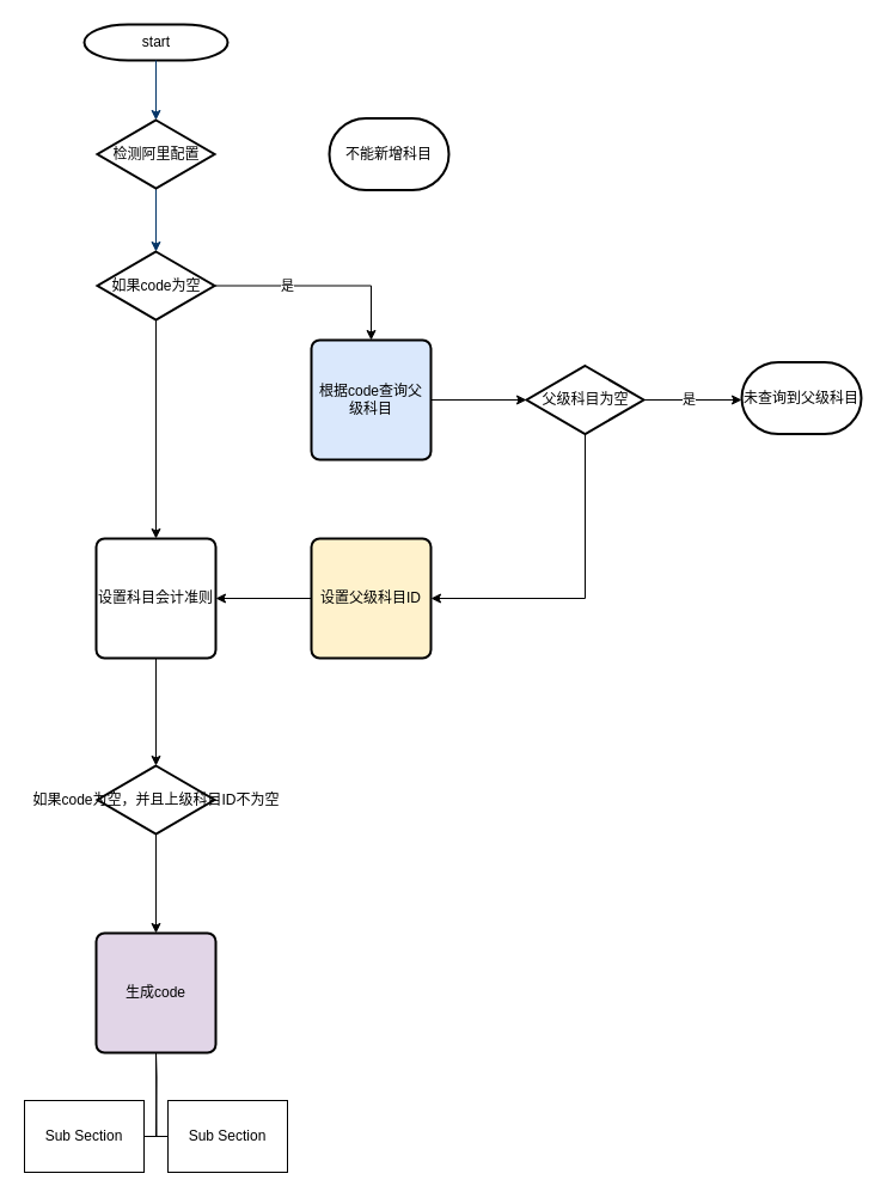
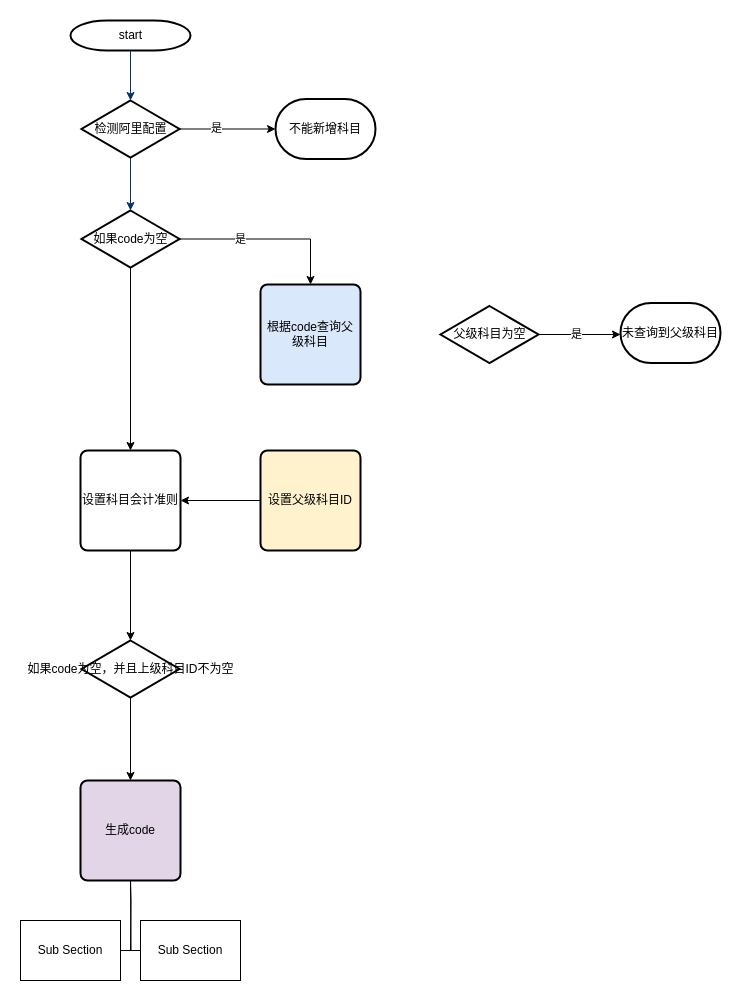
  <mxCell id="0" />
  <mxCell id="1" parent="0" />
  <mxCell id="2" value="start" style="shape=mxgraph.flowchart.terminator;strokeWidth=2;gradientColor=none;gradientDirection=north;fontStyle=0;html=1;" parent="1" vertex="1"><mxGeometry x="70" y="20" width="120" height="30" as="geometry" /></mxCell>
  <mxCell id="3" style="fontStyle=1;strokeColor=#003366;strokeWidth=1;html=1;entryX=0.5;entryY=0;entryDx=0;entryDy=0;entryPerimeter=0;" parent="1" source="2" target="5" edge="1"><mxGeometry relative="1" as="geometry"><mxPoint x="325.5" y="104.361" as="targetPoint" /></mxGeometry></mxCell>
  <mxCell id="4" style="fontStyle=1;strokeColor=#003366;strokeWidth=1;html=1;" parent="1" edge="1"><mxGeometry relative="1" as="geometry"><mxPoint x="130" y="156.995" as="sourcePoint" /><mxPoint x="130" y="210" as="targetPoint" /></mxGeometry></mxCell>
  <mxCell id="5" value="&lt;div&gt;检测阿里配置&lt;/div&gt;" style="shape=mxgraph.flowchart.decision;strokeWidth=2;gradientColor=none;gradientDirection=north;fontStyle=0;html=1;" vertex="1" parent="1"><mxGeometry x="81" y="100" width="98" height="57" as="geometry" /></mxCell>
  <mxCell id="6" value="不能新增科目" style="strokeWidth=2;html=1;shape=mxgraph.flowchart.terminator;whiteSpace=wrap;" vertex="1" parent="1"><mxGeometry x="275" y="98.5" width="100" height="60" as="geometry" /></mxCell>
+ <mxCell id="7" style="edgeStyle=orthogonalEdgeStyle;rounded=0;orthogonalLoop=1;jettySize=auto;html=1;exitX=1;exitY=0.5;exitDx=0;exitDy=0;exitPerimeter=0;entryX=0;entryY=0.5;entryDx=0;entryDy=0;entryPerimeter=0;" edge="1" parent="1" source="5" target="6"><mxGeometry relative="1" as="geometry" /></mxCell>
+ <mxCell id="8" value="是" style="edgeLabel;html=1;align=center;verticalAlign=middle;resizable=0;points=[];" vertex="1" connectable="0" parent="7"><mxGeometry x="-0.259" y="2" relative="1" as="geometry"><mxPoint y="1" as="offset" /></mxGeometry></mxCell>
  <mxCell id="9" style="edgeStyle=orthogonalEdgeStyle;rounded=0;orthogonalLoop=1;jettySize=auto;html=1;exitX=1;exitY=0.5;exitDx=0;exitDy=0;exitPerimeter=0;entryX=0.5;entryY=0;entryDx=0;entryDy=0;" edge="1" parent="1" source="12" target="13"><mxGeometry relative="1" as="geometry" /></mxCell>
  <mxCell id="10" value="是" style="edgeLabel;html=1;align=center;verticalAlign=middle;resizable=0;points=[];" vertex="1" connectable="0" parent="9"><mxGeometry x="-0.32" y="1" relative="1" as="geometry"><mxPoint y="1" as="offset" /></mxGeometry></mxCell>
  <mxCell id="11" style="edgeStyle=orthogonalEdgeStyle;rounded=0;orthogonalLoop=1;jettySize=auto;html=1;exitX=0.5;exitY=1;exitDx=0;exitDy=0;exitPerimeter=0;entryX=0.5;entryY=0;entryDx=0;entryDy=0;" edge="1" parent="1" source="12" target="22"><mxGeometry relative="1" as="geometry" /></mxCell>
  <mxCell id="12" value="&lt;div&gt;如果code为空&lt;/div&gt;" style="shape=mxgraph.flowchart.decision;strokeWidth=2;gradientColor=none;gradientDirection=north;fontStyle=0;html=1;" vertex="1" parent="1"><mxGeometry x="81" y="210" width="98" height="57" as="geometry" /></mxCell>
  <mxCell id="13" value="根据code查询父级科目" style="rounded=1;whiteSpace=wrap;html=1;absoluteArcSize=1;arcSize=14;strokeWidth=2;fillColor=#dae8fc;" vertex="1" parent="1"><mxGeometry x="260" y="284" width="100" height="100" as="geometry" /></mxCell>
  <mxCell id="14" style="edgeStyle=orthogonalEdgeStyle;rounded=0;orthogonalLoop=1;jettySize=auto;html=1;exitX=1;exitY=0.5;exitDx=0;exitDy=0;exitPerimeter=0;" edge="1" parent="1" source="17"><mxGeometry relative="1" as="geometry"><mxPoint x="620" y="334" as="targetPoint" /></mxGeometry></mxCell>
  <mxCell id="15" value="是" style="edgeLabel;html=1;align=center;verticalAlign=middle;resizable=0;points=[];" vertex="1" connectable="0" parent="14"><mxGeometry x="-0.103" y="1" relative="1" as="geometry"><mxPoint as="offset" /></mxGeometry></mxCell>
- <mxCell id="16" style="edgeStyle=orthogonalEdgeStyle;rounded=0;orthogonalLoop=1;jettySize=auto;html=1;exitX=0.5;exitY=1;exitDx=0;exitDy=0;exitPerimeter=0;entryX=1;entryY=0.5;entryDx=0;entryDy=0;" edge="1" parent="1" source="17" target="21"><mxGeometry relative="1" as="geometry" /></mxCell>
  <mxCell id="17" value="父级科目为空" style="shape=mxgraph.flowchart.decision;strokeWidth=2;gradientColor=none;gradientDirection=north;fontStyle=0;html=1;" vertex="1" parent="1"><mxGeometry x="440" y="305.5" width="98" height="57" as="geometry" /></mxCell>
- <mxCell id="18" style="edgeStyle=orthogonalEdgeStyle;rounded=0;orthogonalLoop=1;jettySize=auto;html=1;exitX=1;exitY=0.5;exitDx=0;exitDy=0;entryX=0;entryY=0.5;entryDx=0;entryDy=0;entryPerimeter=0;" edge="1" parent="1" source="13" target="17"><mxGeometry relative="1" as="geometry" /></mxCell>
  <mxCell id="19" value="未查询到父级科目" style="strokeWidth=2;html=1;shape=mxgraph.flowchart.terminator;whiteSpace=wrap;" vertex="1" parent="1"><mxGeometry x="620" y="302.5" width="100" height="60" as="geometry" /></mxCell>
  <mxCell id="20" style="edgeStyle=orthogonalEdgeStyle;rounded=0;orthogonalLoop=1;jettySize=auto;html=1;exitX=0;exitY=0.5;exitDx=0;exitDy=0;entryX=1;entryY=0.5;entryDx=0;entryDy=0;" edge="1" parent="1" source="21" target="22"><mxGeometry relative="1" as="geometry" /></mxCell>
  <mxCell id="21" value="设置父级科目ID" style="rounded=1;whiteSpace=wrap;html=1;absoluteArcSize=1;arcSize=14;strokeWidth=2;fillColor=#fff2cc;" vertex="1" parent="1"><mxGeometry x="260" y="450" width="100" height="100" as="geometry" /></mxCell>
  <mxCell id="22" value="设置科目会计准则" style="rounded=1;whiteSpace=wrap;html=1;absoluteArcSize=1;arcSize=14;strokeWidth=2;" vertex="1" parent="1"><mxGeometry x="80" y="450" width="100" height="100" as="geometry" /></mxCell>
  <mxCell id="23" style="edgeStyle=orthogonalEdgeStyle;rounded=0;orthogonalLoop=1;jettySize=auto;html=1;exitX=0.5;exitY=1;exitDx=0;exitDy=0;exitPerimeter=0;entryX=0.5;entryY=0;entryDx=0;entryDy=0;" edge="1" parent="1" source="24" target="26"><mxGeometry relative="1" as="geometry" /></mxCell>
  <mxCell id="24" value="如果code为空，并且上级科目ID不为空" style="shape=mxgraph.flowchart.decision;strokeWidth=2;gradientColor=none;gradientDirection=north;fontStyle=0;html=1;" vertex="1" parent="1"><mxGeometry x="81" y="640" width="98" height="57" as="geometry" /></mxCell>
  <mxCell id="25" style="edgeStyle=orthogonalEdgeStyle;rounded=0;orthogonalLoop=1;jettySize=auto;html=1;exitX=0.5;exitY=1;exitDx=0;exitDy=0;entryX=0.5;entryY=0;entryDx=0;entryDy=0;entryPerimeter=0;" edge="1" parent="1" source="22" target="24"><mxGeometry relative="1" as="geometry" /></mxCell>
  <mxCell id="26" value="生成code" style="rounded=1;whiteSpace=wrap;html=1;absoluteArcSize=1;arcSize=14;strokeWidth=2;fillColor=#e1d5e7;" vertex="1" parent="1"><mxGeometry x="80" y="780" width="100" height="100" as="geometry" /></mxCell>
  <mxCell id="27" value="" style="edgeStyle=orthogonalEdgeStyle;sourcePerimeterSpacing=0;targetPerimeterSpacing=0;startArrow=none;endArrow=none;rounded=0;targetPortConstraint=eastwest;sourcePortConstraint=northsouth;curved=0;rounded=0;" edge="1" target="29" parent="1"><mxGeometry relative="1" as="geometry"><mxPoint x="130" y="880" as="sourcePoint" /></mxGeometry></mxCell>
  <mxCell id="28" value="" style="edgeStyle=orthogonalEdgeStyle;sourcePerimeterSpacing=0;targetPerimeterSpacing=0;startArrow=none;endArrow=none;rounded=0;targetPortConstraint=eastwest;sourcePortConstraint=northsouth;curved=0;rounded=0;" edge="1" target="30" parent="1"><mxGeometry relative="1" as="geometry"><mxPoint x="130" y="880" as="sourcePoint" /></mxGeometry></mxCell>
  <mxCell id="29" value="Sub Section" style="whiteSpace=wrap;html=1;align=center;verticalAlign=middle;treeFolding=1;treeMoving=1;" vertex="1" parent="1"><mxGeometry x="20" y="920" width="100" height="60" as="geometry" /></mxCell>
  <mxCell id="30" value="Sub Section" style="whiteSpace=wrap;html=1;align=center;verticalAlign=middle;treeFolding=1;treeMoving=1;" vertex="1" parent="1"><mxGeometry x="140" y="920" width="100" height="60" as="geometry" /></mxCell>
